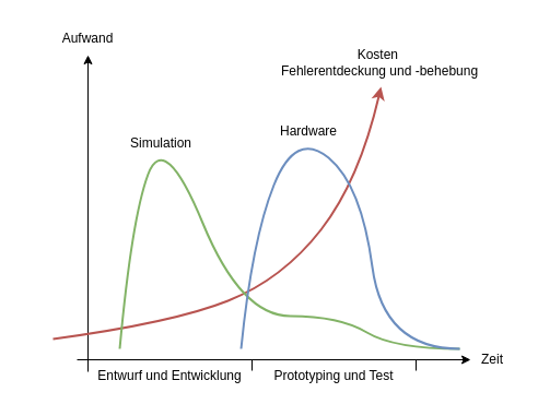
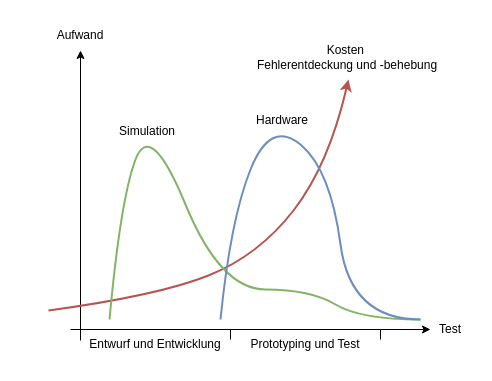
  <mxCell id="0" />
  <mxCell id="1" parent="0" />
  <mxCell id="2" value="" style="endArrow=classic;html=1;rounded=0;" parent="1" edge="1"><mxGeometry width="50" height="50" relative="1" as="geometry"><mxPoint x="70" y="329" as="sourcePoint" /><mxPoint x="430" y="329" as="targetPoint" /></mxGeometry></mxCell>
  <mxCell id="3" value="" style="endArrow=classic;html=1;rounded=0;" parent="1" edge="1"><mxGeometry width="50" height="50" relative="1" as="geometry"><mxPoint x="80" y="340" as="sourcePoint" /><mxPoint x="80" y="50" as="targetPoint" /></mxGeometry></mxCell>
- <mxCell id="4" value="Zeit" style="text;html=1;align=center;verticalAlign=middle;whiteSpace=wrap;rounded=0;" parent="1" vertex="1"><mxGeometry x="430" y="314" width="40" height="30" as="geometry" /></mxCell>
+ <mxCell id="4" value="Test" style="text;html=1;align=center;verticalAlign=middle;whiteSpace=wrap;rounded=0;" parent="1" vertex="1"><mxGeometry x="430" y="314" width="40" height="30" as="geometry" /></mxCell>
  <mxCell id="5" value="Aufwand" style="text;html=1;align=center;verticalAlign=middle;whiteSpace=wrap;rounded=0;rotation=0;" parent="1" vertex="1"><mxGeometry x="20" y="20" width="120" height="30" as="geometry" /></mxCell>
  <mxCell id="6" value="Kosten&amp;nbsp;&lt;div&gt;F&lt;span style=&quot;background-color: initial;&quot;&gt;ehlerentdeckung und -behebung&lt;/span&gt;&lt;/div&gt;" style="text;html=1;align=center;verticalAlign=middle;whiteSpace=wrap;rounded=0;rotation=0;" parent="1" vertex="1"><mxGeometry x="254" y="42" width="186" height="30" as="geometry" /></mxCell>
  <mxCell id="7" value="" style="curved=1;endArrow=classic;html=1;rounded=0;fillColor=#f8cecc;strokeColor=#b85450;strokeWidth=2;" parent="1" edge="1"><mxGeometry width="50" height="50" relative="1" as="geometry"><mxPoint x="48" y="310" as="sourcePoint" /><mxPoint x="348" y="79" as="targetPoint" /><Array as="points"><mxPoint x="158" y="295" /><mxPoint x="258" y="255" /><mxPoint x="328" y="165" /></Array></mxGeometry></mxCell>
  <mxCell id="8" value="" style="curved=1;endArrow=none;html=1;rounded=0;fillColor=#d5e8d4;strokeColor=#82b366;strokeWidth=2;endFill=0;" edge="1" parent="1"><mxGeometry width="50" height="50" relative="1" as="geometry"><mxPoint x="109" y="319" as="sourcePoint" /><mxPoint x="420" y="319" as="targetPoint" /><Array as="points"><mxPoint x="120" y="199" /><mxPoint x="150" y="119" /><mxPoint x="220" y="289" /><mxPoint x="310" y="289" /><mxPoint x="360" y="319" /></Array></mxGeometry></mxCell>
  <mxCell id="9" value="" style="curved=1;endArrow=none;html=1;rounded=0;fillColor=#dae8fc;strokeColor=#6c8ebf;strokeWidth=2;endFill=0;" edge="1" parent="1"><mxGeometry width="50" height="50" relative="1" as="geometry"><mxPoint x="220" y="319" as="sourcePoint" /><mxPoint x="420" y="319" as="targetPoint" /><Array as="points"><mxPoint x="230" y="219" /><mxPoint x="270" y="119" /><mxPoint x="330" y="169" /><mxPoint x="350" y="319" /></Array></mxGeometry></mxCell>
  <mxCell id="10" value="Simulation" style="text;html=1;align=center;verticalAlign=middle;whiteSpace=wrap;rounded=0;rotation=0;" vertex="1" parent="1"><mxGeometry x="112" y="116" width="70" height="30" as="geometry" /></mxCell>
  <mxCell id="11" value="Hardware" style="text;html=1;align=center;verticalAlign=middle;whiteSpace=wrap;rounded=0;rotation=0;" vertex="1" parent="1"><mxGeometry x="247" y="105" width="70" height="30" as="geometry" /></mxCell>
  <mxCell id="12" value="" style="endArrow=none;html=1;rounded=0;" edge="1" parent="1"><mxGeometry width="50" height="50" relative="1" as="geometry"><mxPoint x="230" y="339" as="sourcePoint" /><mxPoint x="230" y="329" as="targetPoint" /></mxGeometry></mxCell>
  <mxCell id="13" value="Entwurf und Entwicklung" style="text;html=1;align=center;verticalAlign=middle;whiteSpace=wrap;rounded=0;rotation=0;" vertex="1" parent="1"><mxGeometry x="80" y="329" width="150" height="30" as="geometry" /></mxCell>
  <mxCell id="14" value="Prototyping und Test" style="text;html=1;align=center;verticalAlign=middle;whiteSpace=wrap;rounded=0;rotation=0;" vertex="1" parent="1"><mxGeometry x="230" y="329" width="150" height="30" as="geometry" /></mxCell>
  <mxCell id="15" value="" style="endArrow=none;html=1;rounded=0;" edge="1" parent="1"><mxGeometry width="50" height="50" relative="1" as="geometry"><mxPoint x="380" y="339" as="sourcePoint" /><mxPoint x="380" y="329" as="targetPoint" /></mxGeometry></mxCell>
